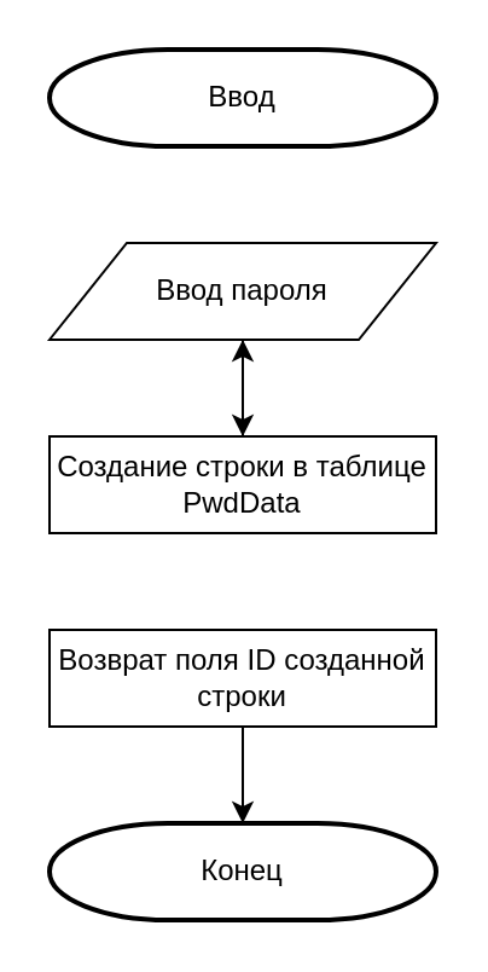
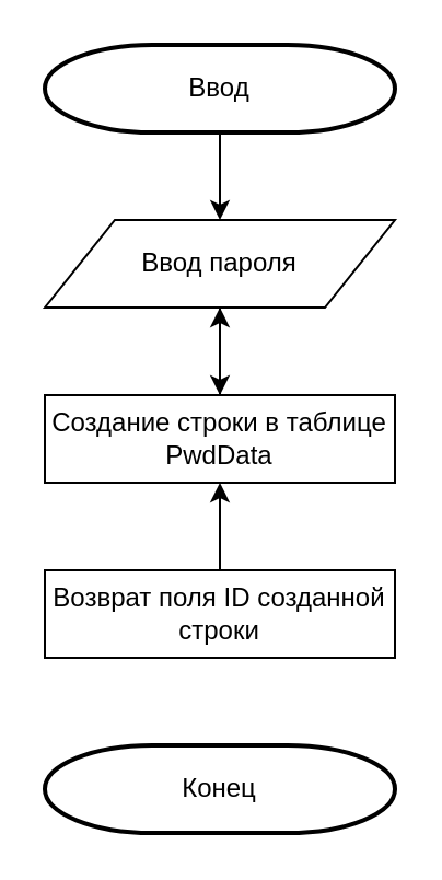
  <mxCell id="0" />
  <mxCell id="1" parent="0" />
+ <mxCell id="2" value="" style="edgeStyle=orthogonalEdgeStyle;rounded=0;orthogonalLoop=1;jettySize=auto;html=1;" parent="1" source="3" target="5" edge="1"><mxGeometry relative="1" as="geometry" /></mxCell>
  <mxCell id="3" value="&lt;div&gt;Ввод&lt;/div&gt;" style="strokeWidth=2;html=1;shape=mxgraph.flowchart.terminator;whiteSpace=wrap;" parent="1" vertex="1"><mxGeometry x="20" y="20" width="160" height="40" as="geometry" /></mxCell>
  <mxCell id="4" value="" style="edgeStyle=orthogonalEdgeStyle;rounded=0;orthogonalLoop=1;jettySize=auto;html=1;" parent="1" source="5" edge="1"><mxGeometry relative="1" as="geometry"><mxPoint x="100" y="180" as="targetPoint" /></mxGeometry></mxCell>
  <mxCell id="5" value="Ввод пароля" style="shape=parallelogram;perimeter=parallelogramPerimeter;whiteSpace=wrap;html=1;" parent="1" vertex="1"><mxGeometry x="20" y="100" width="160" height="40" as="geometry" /></mxCell>
  <mxCell id="6" value="Конец" style="strokeWidth=2;html=1;shape=mxgraph.flowchart.terminator;whiteSpace=wrap;" parent="1" vertex="1"><mxGeometry x="20" y="340" width="160" height="40" as="geometry" /></mxCell>
- <mxCell id="7" value="" style="edgeStyle=orthogonalEdgeStyle;rounded=0;orthogonalLoop=1;jettySize=auto;html=1;" edge="1" parent="1" source="8" target="6"><mxGeometry relative="1" as="geometry" /></mxCell>
+ <mxCell id="7" value="" style="edgeStyle=orthogonalEdgeStyle;rounded=0;orthogonalLoop=1;jettySize=auto;html=1;" edge="1" parent="1" source="8" target="10"><mxGeometry relative="1" as="geometry" /></mxCell>
  <mxCell id="8" value="Возврат поля ID созданной строки" style="rounded=0;whiteSpace=wrap;html=1;" vertex="1" parent="1"><mxGeometry x="20" y="260" width="160" height="40" as="geometry" /></mxCell>
  <mxCell id="9" value="" style="edgeStyle=orthogonalEdgeStyle;rounded=0;orthogonalLoop=1;jettySize=auto;html=1;" edge="1" parent="1" source="10" target="5"><mxGeometry relative="1" as="geometry" /></mxCell>
  <mxCell id="10" value="Создание строки в таблице PwdData" style="rounded=0;whiteSpace=wrap;html=1;" vertex="1" parent="1"><mxGeometry x="20" y="180" width="160" height="40" as="geometry" /></mxCell>
